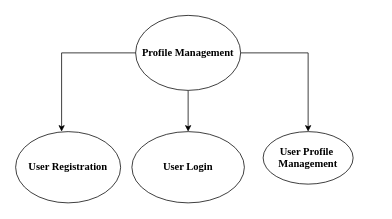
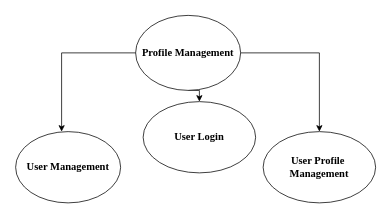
  <mxCell id="0" />
  <mxCell id="1" parent="0" />
  <mxCell id="2" style="edgeStyle=orthogonalEdgeStyle;rounded=0;orthogonalLoop=1;jettySize=auto;html=1;entryX=0.5;entryY=0;entryDx=0;entryDy=0;" edge="1" parent="1" source="4" target="6"><mxGeometry relative="1" as="geometry" /></mxCell>
  <mxCell id="3" style="edgeStyle=orthogonalEdgeStyle;rounded=0;orthogonalLoop=1;jettySize=auto;html=1;exitX=0.5;exitY=1;exitDx=0;exitDy=0;entryX=0.5;entryY=0;entryDx=0;entryDy=0;" edge="1" parent="1" source="4" target="7"><mxGeometry relative="1" as="geometry" /></mxCell>
  <mxCell id="4" value="&lt;p&gt;&lt;b style=&quot;font-family: &amp;quot;Times New Roman&amp;quot;; font-size: 14px;&quot;&gt;Profile Management&lt;/b&gt;&lt;/p&gt;" style="ellipse;whiteSpace=wrap;html=1;" vertex="1" parent="1"><mxGeometry x="180" y="20" width="140" height="100" as="geometry" /></mxCell>
- <mxCell id="5" value="&lt;b style=&quot;font-family: &amp;quot;Times New Roman&amp;quot;; font-size: 14px;&quot;&gt;User Registration&lt;/b&gt;" style="ellipse;whiteSpace=wrap;html=1;" vertex="1" parent="1"><mxGeometry x="20" y="175" width="140" height="95" as="geometry" /></mxCell>
- <mxCell id="6" value="&lt;b style=&quot;font-family: &amp;quot;Times New Roman&amp;quot;; font-size: 14px;&quot;&gt;User Profile&amp;nbsp;&lt;/b&gt;&lt;div&gt;&lt;b style=&quot;font-family: &amp;quot;Times New Roman&amp;quot;; font-size: 14px;&quot;&gt;Management&lt;/b&gt;&lt;/div&gt;" style="ellipse;whiteSpace=wrap;html=1;" vertex="1" parent="1"><mxGeometry x="350" y="175" width="120" height="70" as="geometry" /></mxCell>
- <mxCell id="7" value="&lt;b style=&quot;font-family: &amp;quot;Times New Roman&amp;quot;; font-size: 14px;&quot;&gt;User Login&lt;/b&gt;" style="ellipse;whiteSpace=wrap;html=1;" vertex="1" parent="1"><mxGeometry x="175" y="175" width="150" height="95" as="geometry" /></mxCell>
+ <mxCell id="5" value="&lt;b style=&quot;font-family: &amp;quot;Times New Roman&amp;quot;; font-size: 14px;&quot;&gt;User Management&lt;/b&gt;" style="ellipse;whiteSpace=wrap;html=1;" vertex="1" parent="1"><mxGeometry x="20" y="175" width="140" height="95" as="geometry" /></mxCell>
+ <mxCell id="6" value="&lt;b style=&quot;font-family: &amp;quot;Times New Roman&amp;quot;; font-size: 14px;&quot;&gt;User Profile&amp;nbsp;&lt;/b&gt;&lt;div&gt;&lt;b style=&quot;font-family: &amp;quot;Times New Roman&amp;quot;; font-size: 14px;&quot;&gt;Management&lt;/b&gt;&lt;/div&gt;" style="ellipse;whiteSpace=wrap;html=1;" vertex="1" parent="1"><mxGeometry x="350" y="175" width="150" height="95" as="geometry" /></mxCell>
+ <mxCell id="7" value="&lt;b style=&quot;font-family: &amp;quot;Times New Roman&amp;quot;; font-size: 14px;&quot;&gt;User Login&lt;/b&gt;" style="ellipse;whiteSpace=wrap;html=1;" vertex="1" parent="1"><mxGeometry x="190" y="135" width="150" height="95" as="geometry" /></mxCell>
  <mxCell id="8" style="edgeStyle=orthogonalEdgeStyle;rounded=0;orthogonalLoop=1;jettySize=auto;html=1;entryX=0.438;entryY=0;entryDx=0;entryDy=0;entryPerimeter=0;" edge="1" parent="1" source="4" target="5"><mxGeometry relative="1" as="geometry" /></mxCell>
